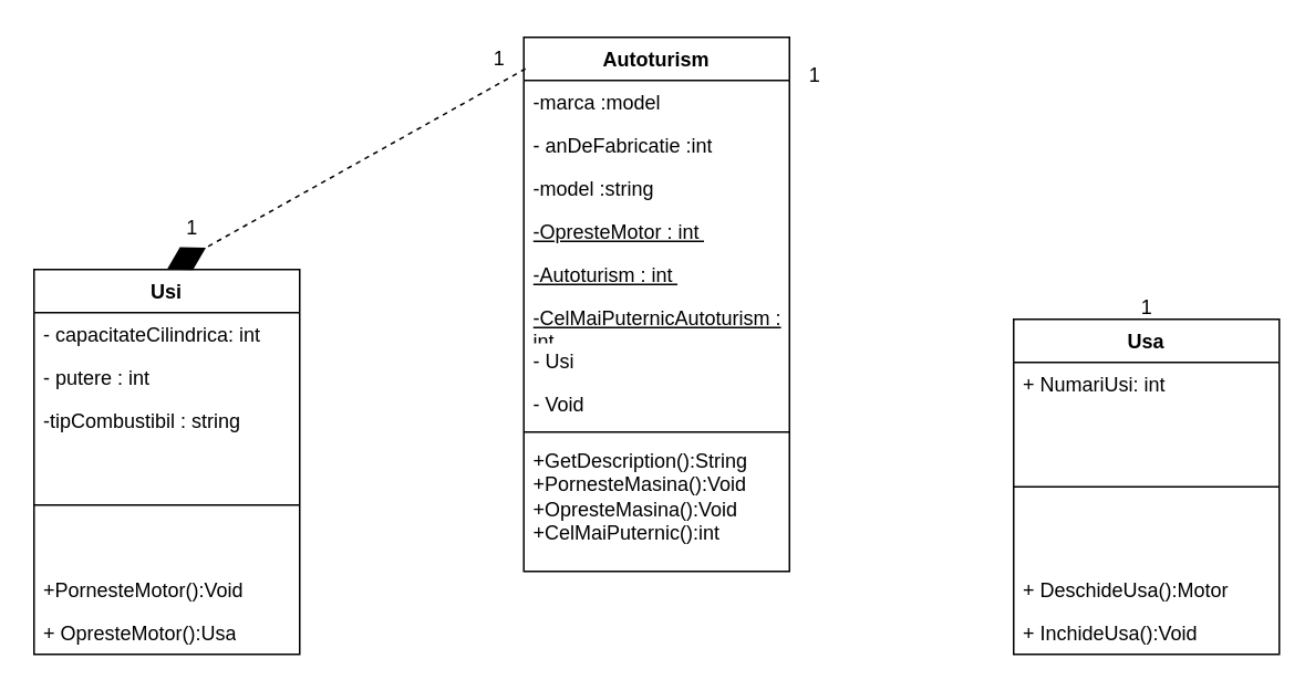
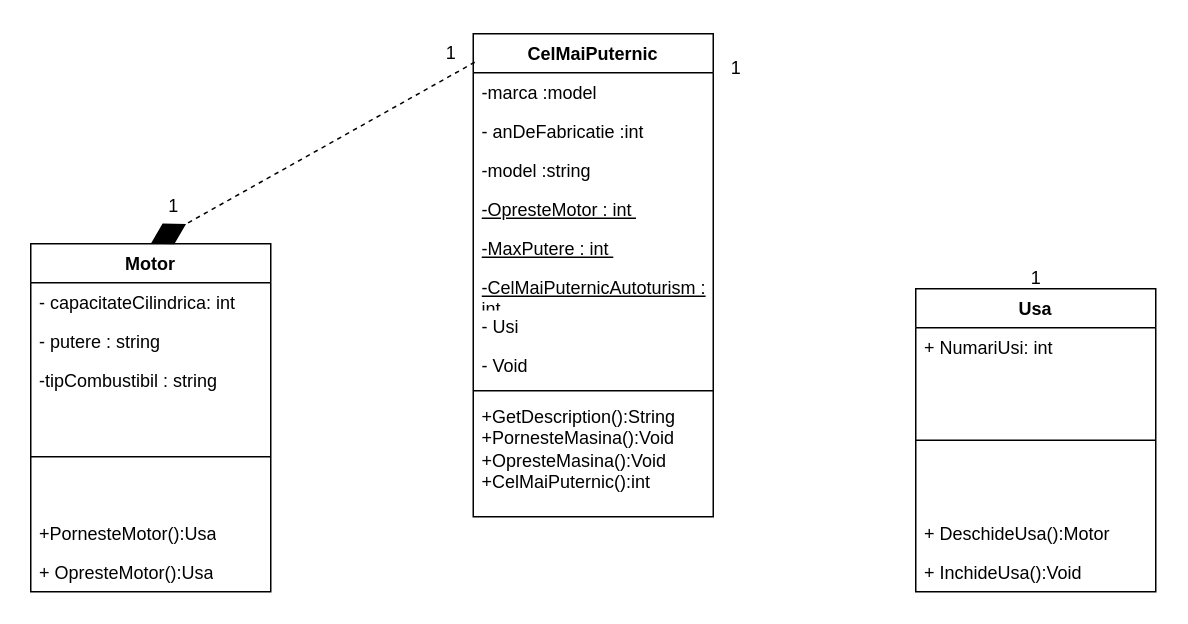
  <mxCell id="0" />
  <mxCell id="1" parent="0" />
- <mxCell id="2" value="Autoturism" style="swimlane;fontStyle=1;align=center;verticalAlign=top;childLayout=stackLayout;horizontal=1;startSize=26;horizontalStack=0;resizeParent=1;resizeParentMax=0;resizeLast=0;collapsible=1;marginBottom=0;whiteSpace=wrap;html=1;" parent="1" vertex="1"><mxGeometry x="315" y="22" width="160" height="322" as="geometry" /></mxCell>
+ <mxCell id="2" value="CelMaiPuternic" style="swimlane;fontStyle=1;align=center;verticalAlign=top;childLayout=stackLayout;horizontal=1;startSize=26;horizontalStack=0;resizeParent=1;resizeParentMax=0;resizeLast=0;collapsible=1;marginBottom=0;whiteSpace=wrap;html=1;" parent="1" vertex="1"><mxGeometry x="315" y="22" width="160" height="322" as="geometry" /></mxCell>
  <mxCell id="3" value="-marca :model" style="text;strokeColor=none;fillColor=none;align=left;verticalAlign=top;spacingLeft=4;spacingRight=4;overflow=hidden;rotatable=0;points=[[0,0.5],[1,0.5]];portConstraint=eastwest;whiteSpace=wrap;html=1;" parent="2" vertex="1"><mxGeometry y="26" width="160" height="26" as="geometry" /></mxCell>
  <mxCell id="4" value="- anDeFabricatie :int" style="text;strokeColor=none;fillColor=none;align=left;verticalAlign=top;spacingLeft=4;spacingRight=4;overflow=hidden;rotatable=0;points=[[0,0.5],[1,0.5]];portConstraint=eastwest;whiteSpace=wrap;html=1;" parent="2" vertex="1"><mxGeometry y="52" width="160" height="26" as="geometry" /></mxCell>
  <mxCell id="5" value="-model :string" style="text;strokeColor=none;fillColor=none;align=left;verticalAlign=top;spacingLeft=4;spacingRight=4;overflow=hidden;rotatable=0;points=[[0,0.5],[1,0.5]];portConstraint=eastwest;whiteSpace=wrap;html=1;" parent="2" vertex="1"><mxGeometry y="78" width="160" height="26" as="geometry" /></mxCell>
  <mxCell id="6" value="&lt;u&gt;-OpresteMotor : int&amp;nbsp;&lt;/u&gt;" style="text;strokeColor=none;fillColor=none;align=left;verticalAlign=top;spacingLeft=4;spacingRight=4;overflow=hidden;rotatable=0;points=[[0,0.5],[1,0.5]];portConstraint=eastwest;whiteSpace=wrap;html=1;" vertex="1" parent="2"><mxGeometry y="104" width="160" height="26" as="geometry" /></mxCell>
- <mxCell id="7" value="&lt;u&gt;-Autoturism : int&amp;nbsp;&lt;/u&gt;" style="text;strokeColor=none;fillColor=none;align=left;verticalAlign=top;spacingLeft=4;spacingRight=4;overflow=hidden;rotatable=0;points=[[0,0.5],[1,0.5]];portConstraint=eastwest;whiteSpace=wrap;html=1;" vertex="1" parent="2"><mxGeometry y="130" width="160" height="26" as="geometry" /></mxCell>
+ <mxCell id="7" value="&lt;u&gt;-MaxPutere : int&amp;nbsp;&lt;/u&gt;" style="text;strokeColor=none;fillColor=none;align=left;verticalAlign=top;spacingLeft=4;spacingRight=4;overflow=hidden;rotatable=0;points=[[0,0.5],[1,0.5]];portConstraint=eastwest;whiteSpace=wrap;html=1;" vertex="1" parent="2"><mxGeometry y="130" width="160" height="26" as="geometry" /></mxCell>
  <mxCell id="8" value="&lt;u&gt;-CelMaiPuternicAutoturism&amp;nbsp;: int&amp;nbsp;&lt;/u&gt;" style="text;strokeColor=none;fillColor=none;align=left;verticalAlign=top;spacingLeft=4;spacingRight=4;overflow=hidden;rotatable=0;points=[[0,0.5],[1,0.5]];portConstraint=eastwest;whiteSpace=wrap;html=1;" vertex="1" parent="2"><mxGeometry y="156" width="160" height="26" as="geometry" /></mxCell>
  <mxCell id="9" value="- Usi" style="text;strokeColor=none;fillColor=none;align=left;verticalAlign=top;spacingLeft=4;spacingRight=4;overflow=hidden;rotatable=0;points=[[0,0.5],[1,0.5]];portConstraint=eastwest;whiteSpace=wrap;html=1;" parent="2" vertex="1"><mxGeometry y="182" width="160" height="26" as="geometry" /></mxCell>
  <mxCell id="10" value="- Void" style="text;strokeColor=none;fillColor=none;align=left;verticalAlign=top;spacingLeft=4;spacingRight=4;overflow=hidden;rotatable=0;points=[[0,0.5],[1,0.5]];portConstraint=eastwest;whiteSpace=wrap;html=1;" parent="2" vertex="1"><mxGeometry y="208" width="160" height="26" as="geometry" /></mxCell>
  <mxCell id="11" value="" style="line;strokeWidth=1;fillColor=none;align=left;verticalAlign=middle;spacingTop=-1;spacingLeft=3;spacingRight=3;rotatable=0;labelPosition=right;points=[];portConstraint=eastwest;strokeColor=inherit;" parent="2" vertex="1"><mxGeometry y="234" width="160" height="8" as="geometry" /></mxCell>
  <mxCell id="12" value="+GetDescription():String&lt;br&gt;+PornesteMasina():Void&lt;br&gt;+OpresteMasina():Void&lt;br&gt;+CelMaiPuternic():int" style="text;strokeColor=none;fillColor=none;align=left;verticalAlign=top;spacingLeft=4;spacingRight=4;overflow=hidden;rotatable=0;points=[[0,0.5],[1,0.5]];portConstraint=eastwest;whiteSpace=wrap;html=1;" parent="2" vertex="1"><mxGeometry y="242" width="160" height="80" as="geometry" /></mxCell>
- <mxCell id="13" value="Usi" style="swimlane;fontStyle=1;align=center;verticalAlign=top;childLayout=stackLayout;horizontal=1;startSize=26;horizontalStack=0;resizeParent=1;resizeParentMax=0;resizeLast=0;collapsible=1;marginBottom=0;whiteSpace=wrap;html=1;" parent="1" vertex="1"><mxGeometry x="20" y="162" width="160" height="232" as="geometry" /></mxCell>
+ <mxCell id="13" value="Motor" style="swimlane;fontStyle=1;align=center;verticalAlign=top;childLayout=stackLayout;horizontal=1;startSize=26;horizontalStack=0;resizeParent=1;resizeParentMax=0;resizeLast=0;collapsible=1;marginBottom=0;whiteSpace=wrap;html=1;" parent="1" vertex="1"><mxGeometry x="20" y="162" width="160" height="232" as="geometry" /></mxCell>
  <mxCell id="14" value="- capacitateCilindrica: int" style="text;strokeColor=none;fillColor=none;align=left;verticalAlign=top;spacingLeft=4;spacingRight=4;overflow=hidden;rotatable=0;points=[[0,0.5],[1,0.5]];portConstraint=eastwest;whiteSpace=wrap;html=1;" parent="13" vertex="1"><mxGeometry y="26" width="160" height="26" as="geometry" /></mxCell>
- <mxCell id="15" value="- putere : int&amp;nbsp;" style="text;strokeColor=none;fillColor=none;align=left;verticalAlign=top;spacingLeft=4;spacingRight=4;overflow=hidden;rotatable=0;points=[[0,0.5],[1,0.5]];portConstraint=eastwest;whiteSpace=wrap;html=1;" parent="13" vertex="1"><mxGeometry y="52" width="160" height="26" as="geometry" /></mxCell>
+ <mxCell id="15" value="- putere : string&amp;nbsp;" style="text;strokeColor=none;fillColor=none;align=left;verticalAlign=top;spacingLeft=4;spacingRight=4;overflow=hidden;rotatable=0;points=[[0,0.5],[1,0.5]];portConstraint=eastwest;whiteSpace=wrap;html=1;" parent="13" vertex="1"><mxGeometry y="52" width="160" height="26" as="geometry" /></mxCell>
  <mxCell id="16" value="-tipCombustibil : string" style="text;strokeColor=none;fillColor=none;align=left;verticalAlign=top;spacingLeft=4;spacingRight=4;overflow=hidden;rotatable=0;points=[[0,0.5],[1,0.5]];portConstraint=eastwest;whiteSpace=wrap;html=1;" parent="13" vertex="1"><mxGeometry y="78" width="160" height="26" as="geometry" /></mxCell>
  <mxCell id="17" value="" style="line;strokeWidth=1;fillColor=none;align=left;verticalAlign=middle;spacingTop=-1;spacingLeft=3;spacingRight=3;rotatable=0;labelPosition=right;points=[];portConstraint=eastwest;strokeColor=inherit;" parent="13" vertex="1"><mxGeometry y="104" width="160" height="76" as="geometry" /></mxCell>
- <mxCell id="18" value="+PornesteMotor():Void" style="text;strokeColor=none;fillColor=none;align=left;verticalAlign=top;spacingLeft=4;spacingRight=4;overflow=hidden;rotatable=0;points=[[0,0.5],[1,0.5]];portConstraint=eastwest;whiteSpace=wrap;html=1;" parent="13" vertex="1"><mxGeometry y="180" width="160" height="26" as="geometry" /></mxCell>
+ <mxCell id="18" value="+PornesteMotor():Usa" style="text;strokeColor=none;fillColor=none;align=left;verticalAlign=top;spacingLeft=4;spacingRight=4;overflow=hidden;rotatable=0;points=[[0,0.5],[1,0.5]];portConstraint=eastwest;whiteSpace=wrap;html=1;" parent="13" vertex="1"><mxGeometry y="180" width="160" height="26" as="geometry" /></mxCell>
  <mxCell id="19" value="+ OpresteMotor():Usa" style="text;strokeColor=none;fillColor=none;align=left;verticalAlign=top;spacingLeft=4;spacingRight=4;overflow=hidden;rotatable=0;points=[[0,0.5],[1,0.5]];portConstraint=eastwest;whiteSpace=wrap;html=1;" parent="13" vertex="1"><mxGeometry y="206" width="160" height="26" as="geometry" /></mxCell>
  <mxCell id="20" value="Usa" style="swimlane;fontStyle=1;align=center;verticalAlign=top;childLayout=stackLayout;horizontal=1;startSize=26;horizontalStack=0;resizeParent=1;resizeParentMax=0;resizeLast=0;collapsible=1;marginBottom=0;whiteSpace=wrap;html=1;" parent="1" vertex="1"><mxGeometry x="610" y="192" width="160" height="202" as="geometry" /></mxCell>
  <mxCell id="21" value="+ NumariUsi: int" style="text;strokeColor=none;fillColor=none;align=left;verticalAlign=top;spacingLeft=4;spacingRight=4;overflow=hidden;rotatable=0;points=[[0,0.5],[1,0.5]];portConstraint=eastwest;whiteSpace=wrap;html=1;" parent="20" vertex="1"><mxGeometry y="26" width="160" height="26" as="geometry" /></mxCell>
  <mxCell id="22" value="" style="line;strokeWidth=1;fillColor=none;align=left;verticalAlign=middle;spacingTop=-1;spacingLeft=3;spacingRight=3;rotatable=0;labelPosition=right;points=[];portConstraint=eastwest;strokeColor=inherit;" parent="20" vertex="1"><mxGeometry y="52" width="160" height="98" as="geometry" /></mxCell>
  <mxCell id="23" value="+ DeschideUsa():Motor" style="text;strokeColor=none;fillColor=none;align=left;verticalAlign=top;spacingLeft=4;spacingRight=4;overflow=hidden;rotatable=0;points=[[0,0.5],[1,0.5]];portConstraint=eastwest;whiteSpace=wrap;html=1;" parent="20" vertex="1"><mxGeometry y="150" width="160" height="26" as="geometry" /></mxCell>
  <mxCell id="24" value="+ InchideUsa():Void" style="text;strokeColor=none;fillColor=none;align=left;verticalAlign=top;spacingLeft=4;spacingRight=4;overflow=hidden;rotatable=0;points=[[0,0.5],[1,0.5]];portConstraint=eastwest;whiteSpace=wrap;html=1;" parent="20" vertex="1"><mxGeometry y="176" width="160" height="26" as="geometry" /></mxCell>
  <mxCell id="25" value="" style="endArrow=diamondThin;endFill=1;endSize=24;html=1;rounded=0;entryX=0.5;entryY=0;entryDx=0;entryDy=0;exitX=0.006;exitY=0.059;exitDx=0;exitDy=0;exitPerimeter=0;dashed=1;" parent="1" source="2" target="13" edge="1"><mxGeometry width="160" relative="1" as="geometry"><mxPoint x="80" y="2" as="sourcePoint" /><mxPoint x="240" y="2" as="targetPoint" /></mxGeometry></mxCell>
  <mxCell id="26" value="1" style="text;html=1;align=center;verticalAlign=middle;resizable=0;points=[];autosize=1;strokeColor=none;fillColor=none;" parent="1" vertex="1"><mxGeometry x="285" y="20" width="30" height="30" as="geometry" /></mxCell>
  <mxCell id="27" value="1" style="text;html=1;align=center;verticalAlign=middle;resizable=0;points=[];autosize=1;strokeColor=none;fillColor=none;" parent="1" vertex="1"><mxGeometry x="100" y="122" width="30" height="30" as="geometry" /></mxCell>
  <mxCell id="28" value="1" style="text;html=1;align=center;verticalAlign=middle;resizable=0;points=[];autosize=1;strokeColor=none;fillColor=none;" parent="1" vertex="1"><mxGeometry x="475" y="30" width="30" height="30" as="geometry" /></mxCell>
  <mxCell id="29" value="1" style="text;html=1;align=center;verticalAlign=middle;resizable=0;points=[];autosize=1;strokeColor=none;fillColor=none;" parent="1" vertex="1"><mxGeometry x="675" y="170" width="30" height="30" as="geometry" /></mxCell>
